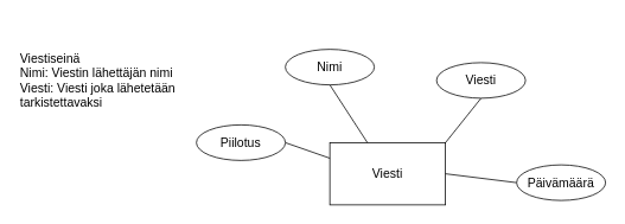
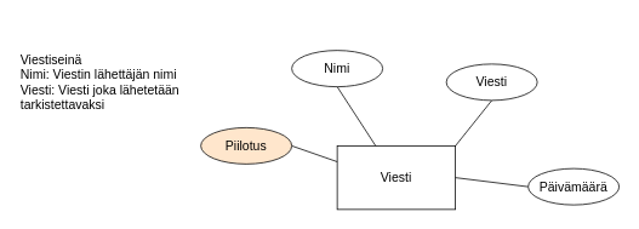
  <mxCell id="0" />
  <mxCell id="1" parent="0" />
  <mxCell id="2" value="Viesti" style="whiteSpace=wrap;html=1;align=center;fontSize=14;" parent="1" vertex="1"><mxGeometry x="370" y="160" width="130" height="70" as="geometry" /></mxCell>
  <mxCell id="3" style="rounded=0;orthogonalLoop=1;jettySize=auto;html=1;exitX=0.5;exitY=1;exitDx=0;exitDy=0;fontSize=14;startArrow=none;startFill=0;endArrow=none;endFill=0;" parent="1" source="4" target="2" edge="1"><mxGeometry relative="1" as="geometry" /></mxCell>
  <mxCell id="4" value="Nimi" style="ellipse;whiteSpace=wrap;html=1;align=center;fontSize=14;" parent="1" vertex="1"><mxGeometry x="320" y="55" width="100" height="40" as="geometry" /></mxCell>
  <mxCell id="5" style="edgeStyle=none;rounded=0;orthogonalLoop=1;jettySize=auto;html=1;exitX=0.5;exitY=1;exitDx=0;exitDy=0;entryX=1;entryY=0;entryDx=0;entryDy=0;startArrow=none;startFill=0;endArrow=none;endFill=0;fontSize=14;" parent="1" source="6" target="2" edge="1"><mxGeometry relative="1" as="geometry" /></mxCell>
  <mxCell id="6" value="Viesti" style="ellipse;whiteSpace=wrap;html=1;align=center;fontSize=14;" parent="1" vertex="1"><mxGeometry x="490" y="70" width="100" height="40" as="geometry" /></mxCell>
  <mxCell id="7" value="Viestiseinä&lt;br&gt;Nimi: Viestin lähettäjän nimi&lt;br&gt;Viesti: Viesti joka lähetetään tarkistettavaksi" style="text;html=1;strokeColor=none;fillColor=none;align=left;verticalAlign=middle;whiteSpace=wrap;rounded=0;fontSize=14;" parent="1" vertex="1"><mxGeometry x="20" y="20" width="230" height="140" as="geometry" /></mxCell>
  <mxCell id="8" style="rounded=0;orthogonalLoop=1;jettySize=auto;html=1;exitX=0;exitY=0.5;exitDx=0;exitDy=0;entryX=1;entryY=0.5;entryDx=0;entryDy=0;endArrow=none;endFill=0;" edge="1" parent="1" source="9" target="2"><mxGeometry relative="1" as="geometry" /></mxCell>
  <mxCell id="9" value="Päivämäärä" style="ellipse;whiteSpace=wrap;html=1;align=center;fontSize=14;" vertex="1" parent="1"><mxGeometry x="580" y="185" width="100" height="40" as="geometry" /></mxCell>
  <mxCell id="10" style="edgeStyle=none;rounded=0;orthogonalLoop=1;jettySize=auto;html=1;exitX=1;exitY=0.5;exitDx=0;exitDy=0;entryX=0;entryY=0.25;entryDx=0;entryDy=0;endArrow=none;endFill=0;" edge="1" parent="1" source="11" target="2"><mxGeometry relative="1" as="geometry" /></mxCell>
- <mxCell id="11" value="Piilotus" style="ellipse;whiteSpace=wrap;html=1;align=center;fontSize=14;" vertex="1" parent="1"><mxGeometry x="220" y="140" width="100" height="40" as="geometry" /></mxCell>
+ <mxCell id="11" value="Piilotus" style="ellipse;whiteSpace=wrap;html=1;align=center;fontSize=14;fillColor=#ffe6cc;" vertex="1" parent="1"><mxGeometry x="220" y="140" width="100" height="40" as="geometry" /></mxCell>
